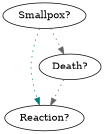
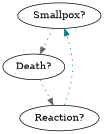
  digraph {
    edge [color=gray40 style=dotted]
    "Smallpox?"
    "Reaction?"
    "Death?"
-   "Smallpox?" -> "Reaction?" [color=teal]
+   "Reaction?" -> "Smallpox?" [color=teal]
    "Smallpox?" -> "Death?"
    "Death?" -> "Reaction?"
  }
